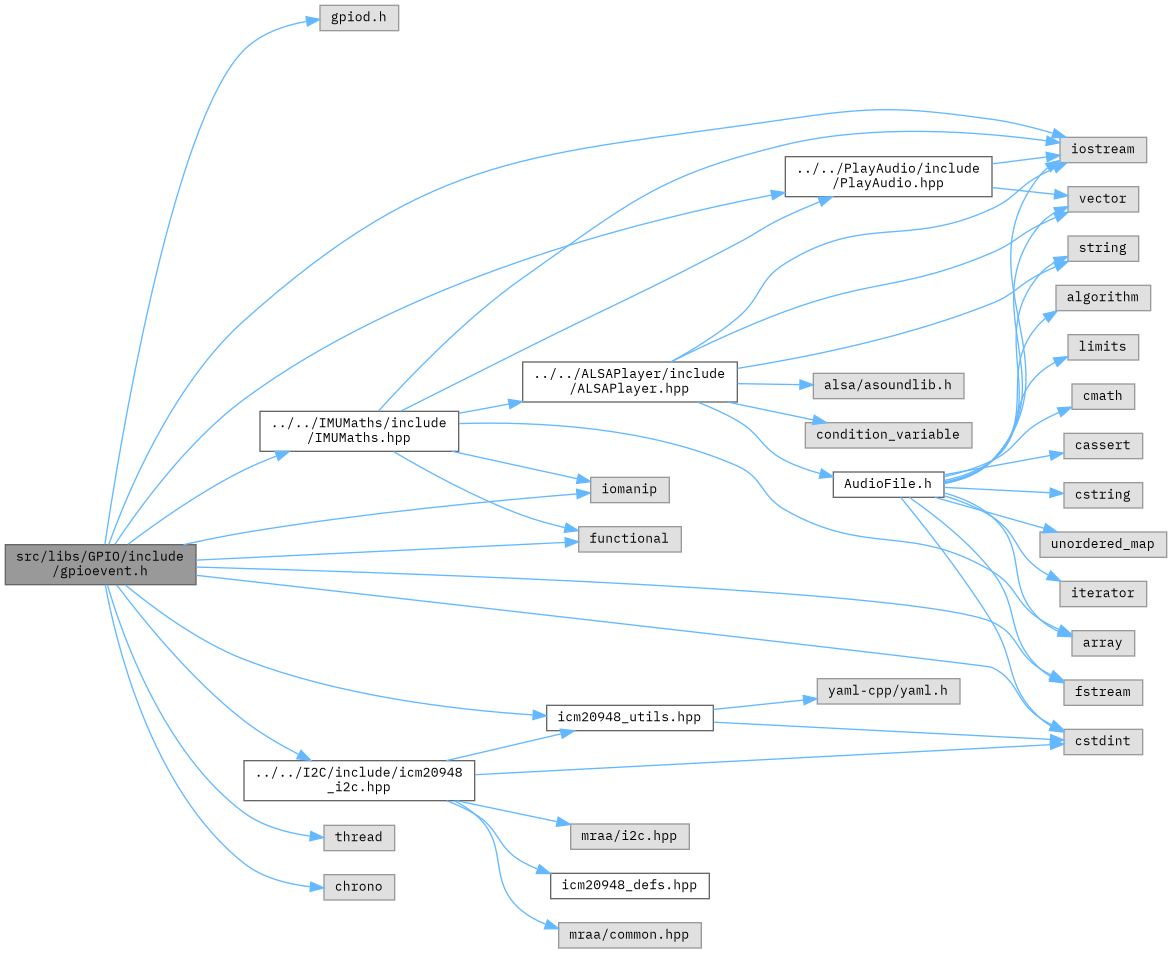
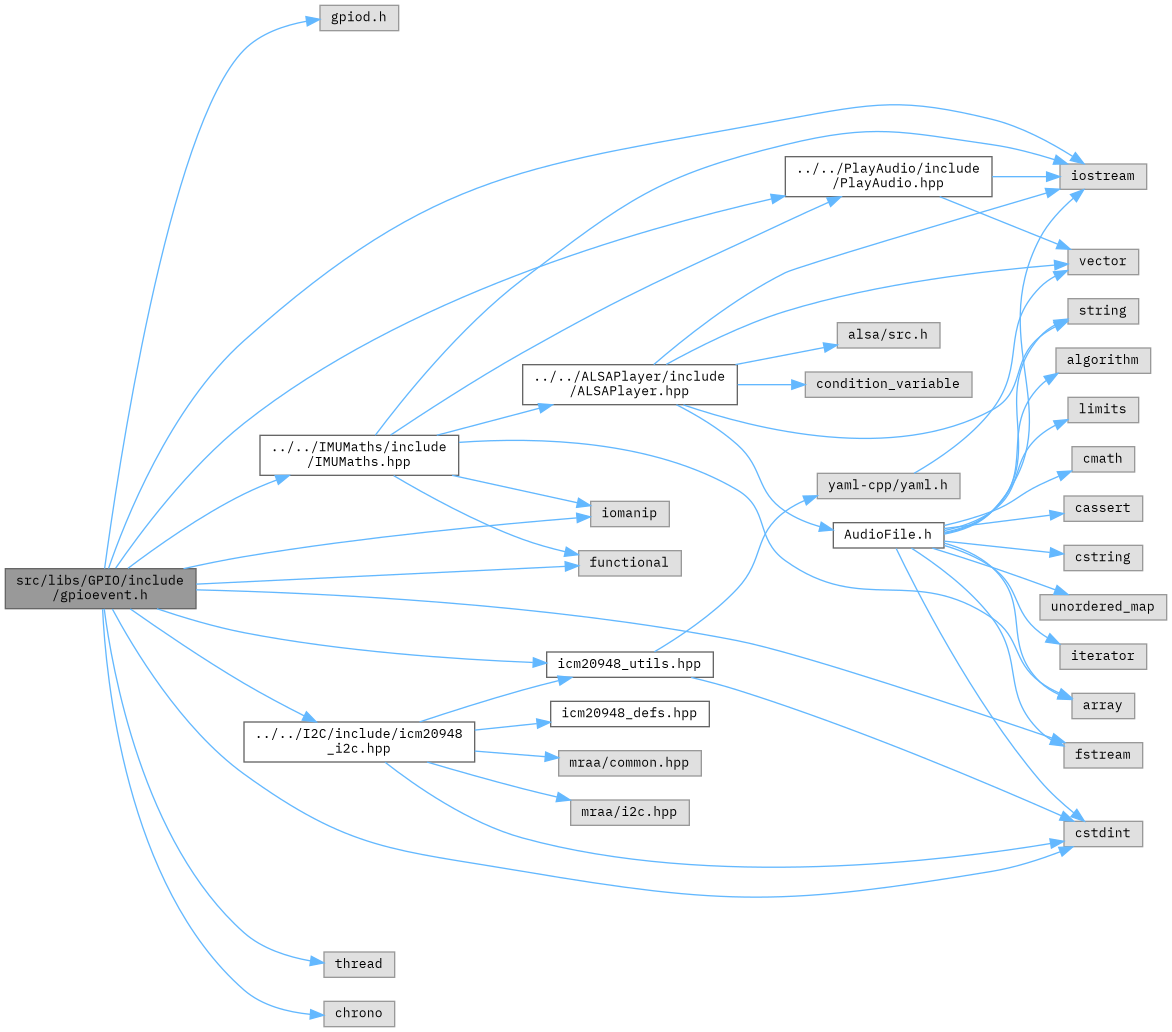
  digraph {
    fontname="IBM Plex Mono"
    rankdir=LR
    node [color=grey60 fillcolor="#E0E0E0" fontname="IBM Plex Mono" fontsize=10 shape=box style=filled]
    edge [color=steelblue1 fontname="IBM Plex Mono" fontsize=10 labelfontname=Helvetica labelfontsize=10 style=solid]
    n1 [color=gray40 fillcolor=grey60 fontcolor=black height=0.2 label="src/libs/GPIO/include\l/gpioevent.h" width=0.4]
    n2 [height=0.2 label="gpiod.h" width=0.4]
    n3 [height=0.2 label=iostream width=0.4]
    n4 [height=0.2 label=thread width=0.4]
    n5 [height=0.2 label=chrono width=0.4]
    n6 [height=0.2 label=iomanip width=0.4]
    n7 [height=0.2 label=fstream width=0.4]
    n8 [height=0.2 label=cstdint width=0.4]
    n9 [height=0.2 label=functional width=0.4]
    n10 [color=grey40 fillcolor=white height=0.2 label="../../I2C/include/icm20948\l_i2c.hpp" width=0.4]
    n11 [color=grey40 fillcolor=white height=0.2 label="icm20948_utils.hpp" width=0.4]
    n12 [color=grey40 fillcolor=white height=0.2 label="../../IMUMaths/include\l/IMUMaths.hpp" width=0.4]
    n13 [color=grey40 fillcolor=white height=0.2 label="../../PlayAudio/include\l/PlayAudio.hpp" width=0.4]
    n14 [height=0.2 label="mraa/common.hpp" width=0.4]
    n15 [height=0.2 label="mraa/i2c.hpp" width=0.4]
    n16 [color=grey40 fillcolor=white height=0.2 label="icm20948_defs.hpp" width=0.4]
    n17 [height=0.2 label="yaml-cpp/yaml.h" width=0.4]
    n18 [height=0.2 label=array width=0.4]
    n19 [color=grey40 fillcolor=white height=0.2 label="../../ALSAPlayer/include\l/ALSAPlayer.hpp" width=0.4]
    n20 [height=0.2 label=vector width=0.4]
-   n21 [height=0.2 label="alsa/asoundlib.h" width=0.4]
+   n21 [height=0.2 label="alsa/src.h" width=0.4]
    n22 [height=0.2 label=string width=0.4]
    n23 [height=0.2 label=condition_variable width=0.4]
    n24 [color=grey40 fillcolor=white height=0.2 label="AudioFile.h" width=0.4]
    n25 [height=0.2 label=cassert width=0.4]
    n26 [height=0.2 label=cstring width=0.4]
    n27 [height=0.2 label=unordered_map width=0.4]
    n28 [height=0.2 label=iterator width=0.4]
    n29 [height=0.2 label=algorithm width=0.4]
    n30 [height=0.2 label=limits width=0.4]
    n31 [height=0.2 label=cmath width=0.4]
    n1 -> n2
    n1 -> n3
    n1 -> n4
    n1 -> n5
    n1 -> n6
    n1 -> n7
    n1 -> n8
    n1 -> n9
    n1 -> n10
    n1 -> n11
    n1 -> n12
    n1 -> n13
    n10 -> n8
    n10 -> n11
    n10 -> n14
    n10 -> n15
    n10 -> n16
    n11 -> n8
    n11 -> n17
    n12 -> n3
    n12 -> n6
    n12 -> n9
    n12 -> n13
    n12 -> n18
    n12 -> n19
    n13 -> n3
    n13 -> n20
    n19 -> n3
    n19 -> n20
    n19 -> n21
    n19 -> n22
    n19 -> n23
    n19 -> n24
    n24 -> n3
    n24 -> n7
    n24 -> n8
    n24 -> n18
-   n24 -> n20
+   n17 -> n20
    n24 -> n22
    n24 -> n25
    n24 -> n26
    n24 -> n27
    n24 -> n28
    n24 -> n29
    n24 -> n30
    n24 -> n31
  }
